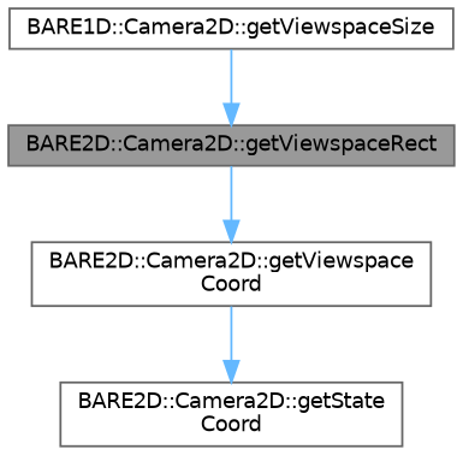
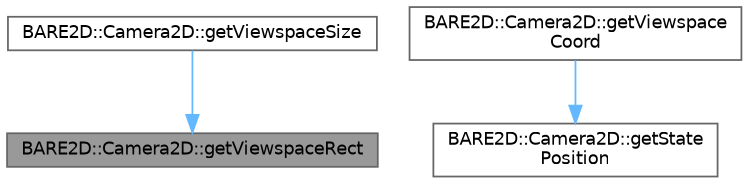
  digraph {
    rankdir=TB
    node [color=grey40 fillcolor=white fontname=Helvetica fontsize=10 shape=box style=filled]
    edge [color=steelblue1 fontname=Helvetica fontsize=10 labelfontname=Helvetica labelfontsize=10 style=solid]
    n1 [color=gray40 fillcolor=grey60 fontcolor=black height=0.2 label="BARE2D::Camera2D::getViewspaceRect" width=0.4]
    n2 [height=0.2 label="BARE2D::Camera2D::getViewspace\lCoord" width=0.4]
-   n3 [height=0.2 label="BARE2D::Camera2D::getState\lCoord" width=0.4]
-   n4 [height=0.2 label="BARE1D::Camera2D::getViewspaceSize" width=0.4]
-   n1 -> n2
+   n3 [height=0.2 label="BARE2D::Camera2D::getState\lPosition" width=0.4]
+   n4 [height=0.2 label="BARE2D::Camera2D::getViewspaceSize" width=0.4]
    n2 -> n3
    n4 -> n1
  }
